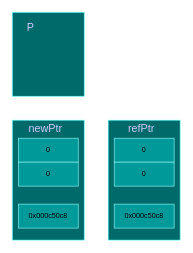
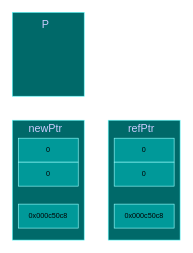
  <mxCell id="0" />
  <mxCell id="1" parent="0" />
  <mxCell id="2" value="" style="rounded=0;whiteSpace=wrap;html=1;shadow=0;glass=0;sketch=0;fillColor=#006969;strokeColor=#66FFFF;" vertex="1" parent="1"><mxGeometry x="20" y="20" width="120" height="140" as="geometry" /></mxCell>
- <mxCell id="3" value="&lt;font style=&quot;line-height: 170% ; font-size: 18px&quot; color=&quot;#ccccff&quot;&gt;P&lt;/font&gt;" style="text;html=1;resizable=0;autosize=1;align=center;verticalAlign=middle;points=[];fontColor=#ffffff;" vertex="1" parent="1"><mxGeometry x="35" y="25" width="30" height="40" as="geometry" /></mxCell>
+ <mxCell id="3" value="&lt;font style=&quot;line-height: 170% ; font-size: 18px&quot; color=&quot;#ccccff&quot;&gt;P&lt;/font&gt;" style="text;html=1;resizable=0;autosize=1;align=center;verticalAlign=middle;points=[];fontColor=#ffffff;" vertex="1" parent="1"><mxGeometry x="60" y="20" width="30" height="40" as="geometry" /></mxCell>
  <mxCell id="4" value="" style="rounded=0;whiteSpace=wrap;html=1;shadow=0;glass=0;sketch=0;fillColor=#006969;strokeColor=#66FFFF;" vertex="1" parent="1"><mxGeometry x="20" y="200" width="120" height="200" as="geometry" /></mxCell>
  <mxCell id="5" value="0" style="whiteSpace=wrap;html=1;glass=0;rounded=0;sketch=0;shadow=0;fillColor=#009999;strokeColor=#99FFFF;" vertex="1" parent="1"><mxGeometry x="30" y="230" width="100" height="40" as="geometry" /></mxCell>
  <mxCell id="6" value="0" style="whiteSpace=wrap;html=1;fillColor=#009999;strokeColor=#99FFFF;" vertex="1" parent="1"><mxGeometry x="30" y="270" width="100" height="40" as="geometry" /></mxCell>
  <mxCell id="7" value="&lt;font style=&quot;line-height: 170% ; font-size: 18px&quot; color=&quot;#ccccff&quot;&gt;newPtr&lt;/font&gt;" style="text;html=1;resizable=0;autosize=1;align=center;verticalAlign=middle;points=[];fontColor=#ffffff;" vertex="1" parent="1"><mxGeometry x="40" y="194" width="70" height="40" as="geometry" /></mxCell>
  <mxCell id="8" value="0x000c50c8" style="whiteSpace=wrap;html=1;fillColor=#009999;strokeColor=#99FFFF;" vertex="1" parent="1"><mxGeometry x="30" y="340" width="100" height="40" as="geometry" /></mxCell>
  <mxCell id="9" value="" style="rounded=0;whiteSpace=wrap;html=1;shadow=0;glass=0;sketch=0;fillColor=#006969;strokeColor=#66FFFF;" vertex="1" parent="1"><mxGeometry x="180" y="200" width="120" height="200" as="geometry" /></mxCell>
  <mxCell id="10" value="0" style="whiteSpace=wrap;html=1;glass=0;rounded=0;sketch=0;shadow=0;fillColor=#009999;strokeColor=#99FFFF;" vertex="1" parent="1"><mxGeometry x="190" y="230" width="100" height="40" as="geometry" /></mxCell>
  <mxCell id="11" value="0" style="whiteSpace=wrap;html=1;fillColor=#009999;strokeColor=#99FFFF;" vertex="1" parent="1"><mxGeometry x="190" y="270" width="100" height="40" as="geometry" /></mxCell>
  <mxCell id="12" value="&lt;font style=&quot;line-height: 170% ; font-size: 18px&quot; color=&quot;#ccccff&quot;&gt;refPtr&lt;/font&gt;" style="text;html=1;resizable=0;autosize=1;align=center;verticalAlign=middle;points=[];fontColor=#ffffff;" vertex="1" parent="1"><mxGeometry x="205" y="194" width="60" height="40" as="geometry" /></mxCell>
  <mxCell id="13" value="0x000c50c8" style="whiteSpace=wrap;html=1;fillColor=#009999;strokeColor=#99FFFF;" vertex="1" parent="1"><mxGeometry x="190" y="340" width="100" height="40" as="geometry" /></mxCell>
